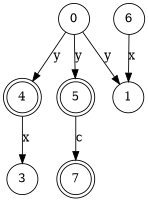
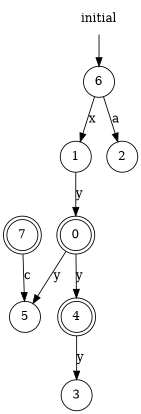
  digraph {
    rankdir=TB
    node [shape=doublecircle]
-   0 [shape=circle]
+   0
    4
-   5
+   5 [shape=circle]
    3 [shape=circle]
    1 [shape=circle]
+   2 [shape=circle]
    7
    6 [shape=circle]
+   initial [shape=plaintext]
    0 -> 4 [label=y]
    0 -> 5 [label=y]
-   4 -> 3 [label=x]
-   0 -> 1 [label=y]
-   5 -> 7 [label=c]
+   4 -> 3 [label=y]
+   1 -> 0 [label=y]
+   7 -> 5 [label=c]
    6 -> 1 [label=x]
+   6 -> 2 [label=a]
+   initial -> 6
  }
